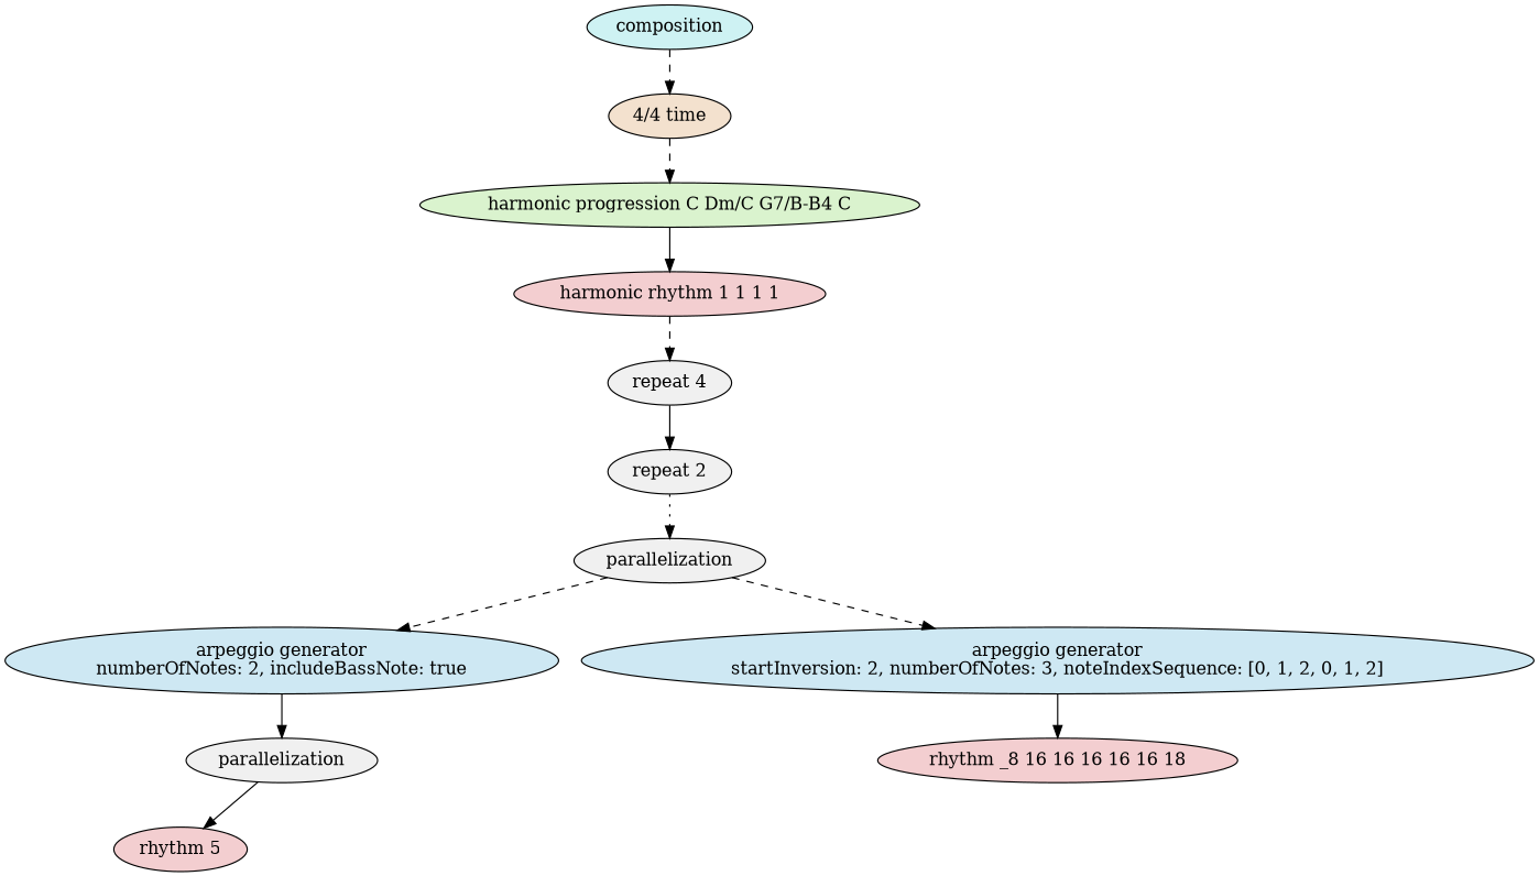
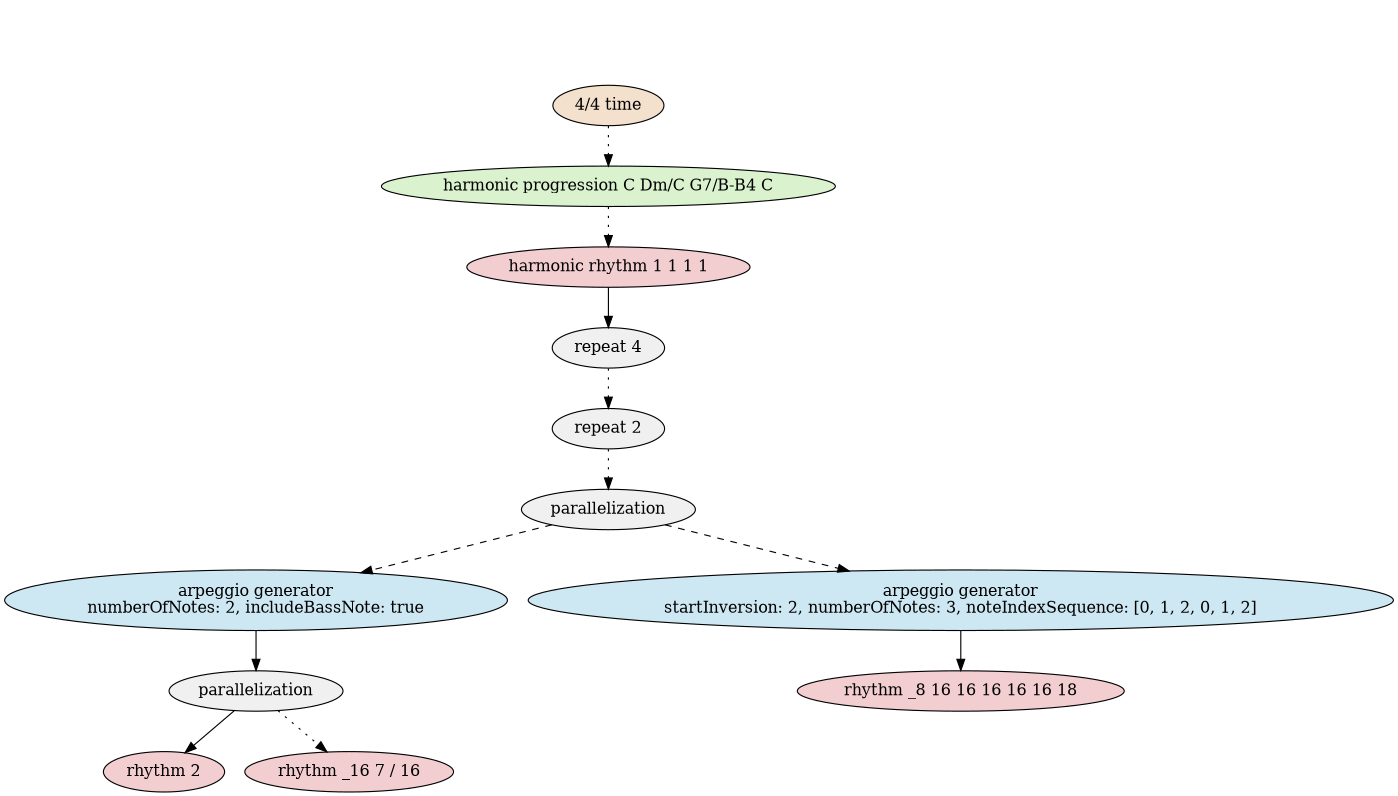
  digraph {
    ordering=out
    node [fillcolor="#f3ced0" style=filled]
    edge [style=solid]
-   n1 [fillcolor="#cef2f3" label=composition]
    n2 [fillcolor="#f3e1ce" label="4/4 time"]
    n3 [fillcolor="#daf3ce" label="harmonic progression C Dm/C G7/B-B4 C"]
    n4 [label="harmonic rhythm 1 1 1 1"]
    n5 [fillcolor="#f0f0f0" label="repeat 4"]
    n6 [fillcolor="#f0f0f0" label="repeat 2"]
    n7 [fillcolor="#f0f0f0" label=parallelization]
    n8 [fillcolor="#cee8f3" label="arpeggio generator\nnumberOfNotes: 2, includeBassNote: true"]
    n9 [fillcolor="#cee8f3" label="arpeggio generator\nstartInversion: 2, numberOfNotes: 3, noteIndexSequence: [0, 1, 2, 0, 1, 2]"]
    n10 [fillcolor="#f0f0f0" label=parallelization]
    n11 [label="rhythm _8 16 16 16 16 16 18"]
-   n12 [label="rhythm 5"]
-   n1 -> n2 [style=dashed]
-   n2 -> n3 [style=dashed]
-   n3 -> n4
-   n4 -> n5 [style=dashed]
-   n5 -> n6
+   n12 [label="rhythm 2"]
+   n13 [label="rhythm _16 7 / 16"]
+   n2 -> n3 [style=dotted]
+   n3 -> n4 [style=dotted]
+   n4 -> n5
+   n5 -> n6 [style=dotted]
    n6 -> n7 [style=dotted]
    n7 -> n8 [style=dashed]
    n7 -> n9 [style=dashed]
    n8 -> n10
    n9 -> n11
    n10 -> n12
+   n10 -> n13 [style=dotted]
  }
